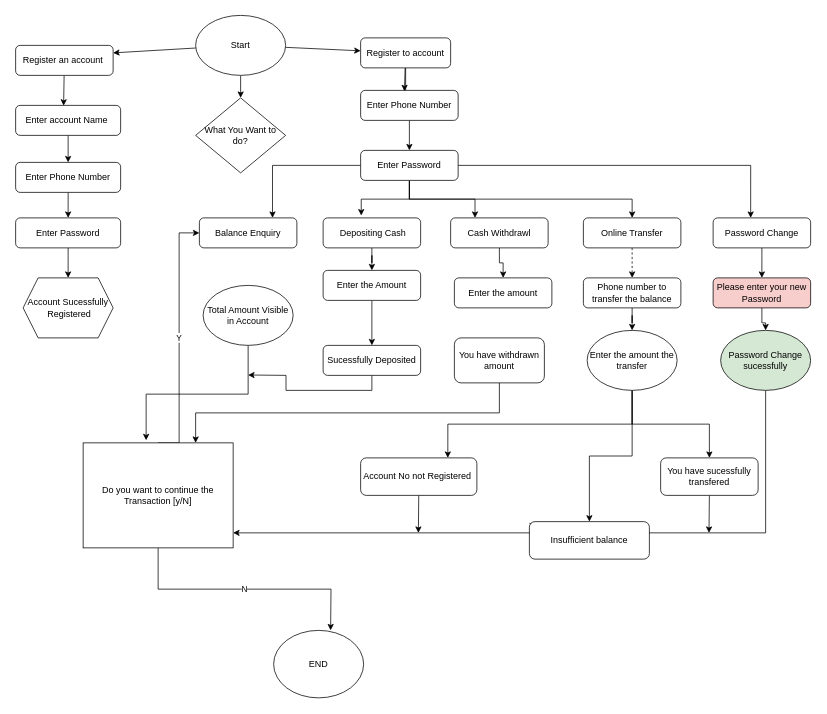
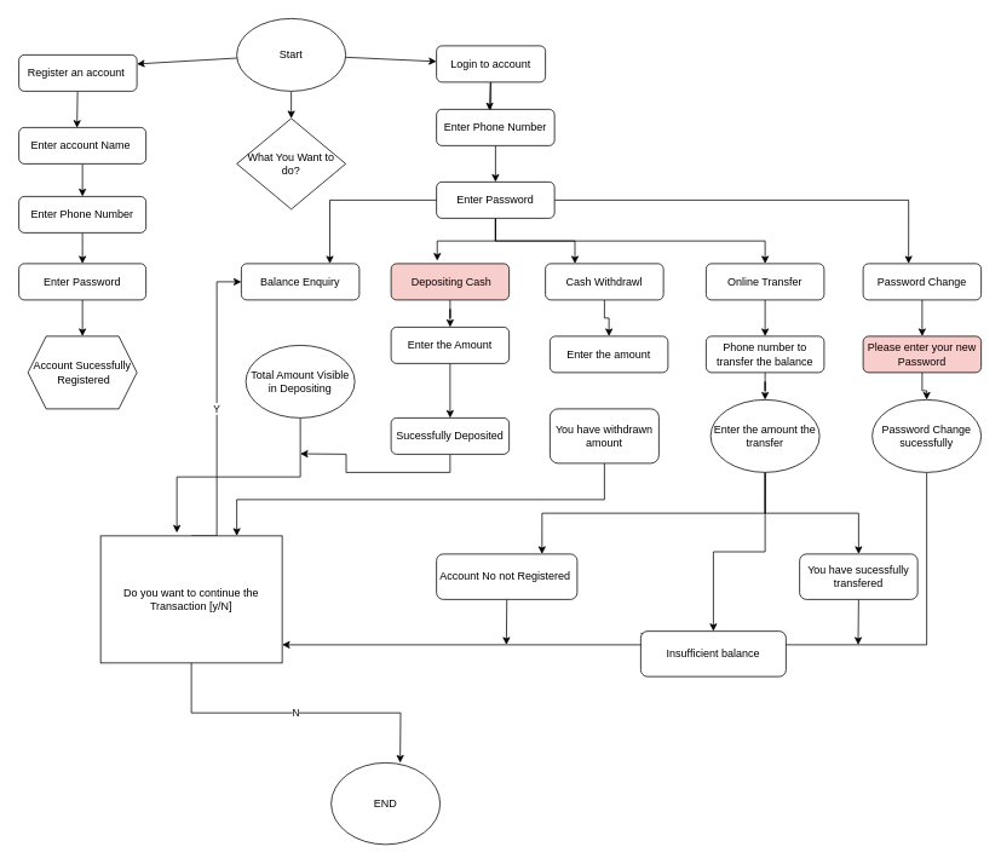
  <mxCell id="0" />
  <mxCell id="1" parent="0" />
  <mxCell id="2" value="" style="edgeStyle=none;rounded=0;orthogonalLoop=1;jettySize=auto;html=1;" edge="1" parent="1" source="5" target="6"><mxGeometry relative="1" as="geometry" /></mxCell>
  <mxCell id="3" style="edgeStyle=none;rounded=0;orthogonalLoop=1;jettySize=auto;html=1;entryX=1;entryY=0.25;entryDx=0;entryDy=0;" edge="1" parent="1" source="5" target="8"><mxGeometry relative="1" as="geometry" /></mxCell>
  <mxCell id="4" style="edgeStyle=none;rounded=0;orthogonalLoop=1;jettySize=auto;html=1;" edge="1" parent="1" source="5" target="11"><mxGeometry relative="1" as="geometry" /></mxCell>
  <mxCell id="5" value="Start" style="ellipse;whiteSpace=wrap;html=1;" vertex="1" parent="1"><mxGeometry x="260" y="20" width="120" height="80" as="geometry" /></mxCell>
  <mxCell id="6" value="What You Want to do?" style="rhombus;whiteSpace=wrap;html=1;" vertex="1" parent="1"><mxGeometry x="260" y="130" width="120" height="100" as="geometry" /></mxCell>
  <mxCell id="7" style="edgeStyle=none;rounded=0;orthogonalLoop=1;jettySize=auto;html=1;entryX=0.457;entryY=0.01;entryDx=0;entryDy=0;entryPerimeter=0;" edge="1" parent="1" source="8" target="13"><mxGeometry relative="1" as="geometry" /></mxCell>
  <mxCell id="8" value="Register an account&amp;nbsp;" style="rounded=1;whiteSpace=wrap;html=1;" vertex="1" parent="1"><mxGeometry x="20" y="60" width="130" height="40" as="geometry" /></mxCell>
  <mxCell id="9" style="edgeStyle=none;rounded=0;orthogonalLoop=1;jettySize=auto;html=1;entryX=0.462;entryY=0.25;entryDx=0;entryDy=0;entryPerimeter=0;" edge="1" parent="1" source="11" target="19"><mxGeometry relative="1" as="geometry" /></mxCell>
  <mxCell id="10" style="edgeStyle=none;rounded=0;orthogonalLoop=1;jettySize=auto;html=1;entryX=0.449;entryY=0.03;entryDx=0;entryDy=0;entryPerimeter=0;" edge="1" parent="1" source="11" target="19"><mxGeometry relative="1" as="geometry" /></mxCell>
- <mxCell id="11" value="Register to account" style="rounded=1;whiteSpace=wrap;html=1;" vertex="1" parent="1"><mxGeometry x="480" y="50" width="120" height="40" as="geometry" /></mxCell>
+ <mxCell id="11" value="Login to account" style="rounded=1;whiteSpace=wrap;html=1;" vertex="1" parent="1"><mxGeometry x="480" y="50" width="120" height="40" as="geometry" /></mxCell>
  <mxCell id="12" style="edgeStyle=none;rounded=0;orthogonalLoop=1;jettySize=auto;html=1;entryX=0.5;entryY=0;entryDx=0;entryDy=0;" edge="1" parent="1" source="13" target="15"><mxGeometry relative="1" as="geometry" /></mxCell>
  <mxCell id="13" value="Enter account Name&amp;nbsp;" style="rounded=1;whiteSpace=wrap;html=1;" vertex="1" parent="1"><mxGeometry x="20" y="140" width="140" height="40" as="geometry" /></mxCell>
  <mxCell id="14" style="edgeStyle=none;rounded=0;orthogonalLoop=1;jettySize=auto;html=1;" edge="1" parent="1" source="15" target="17"><mxGeometry relative="1" as="geometry" /></mxCell>
  <mxCell id="15" value="Enter Phone Number" style="rounded=1;whiteSpace=wrap;html=1;" vertex="1" parent="1"><mxGeometry x="20" y="216" width="140" height="40" as="geometry" /></mxCell>
  <mxCell id="16" style="edgeStyle=none;rounded=0;orthogonalLoop=1;jettySize=auto;html=1;entryX=0.5;entryY=0;entryDx=0;entryDy=0;" edge="1" parent="1" source="17" target="26"><mxGeometry relative="1" as="geometry" /></mxCell>
  <mxCell id="17" value="Enter Password" style="rounded=1;whiteSpace=wrap;html=1;" vertex="1" parent="1"><mxGeometry x="20" y="290" width="140" height="40" as="geometry" /></mxCell>
  <mxCell id="18" style="edgeStyle=none;rounded=0;orthogonalLoop=1;jettySize=auto;html=1;entryX=0.5;entryY=0;entryDx=0;entryDy=0;" edge="1" parent="1" source="19" target="25"><mxGeometry relative="1" as="geometry" /></mxCell>
  <mxCell id="19" value="Enter Phone Number" style="rounded=1;whiteSpace=wrap;html=1;" vertex="1" parent="1"><mxGeometry x="480" y="120" width="130" height="40" as="geometry" /></mxCell>
  <mxCell id="20" style="edgeStyle=orthogonalEdgeStyle;rounded=0;orthogonalLoop=1;jettySize=auto;html=1;entryX=0.75;entryY=0;entryDx=0;entryDy=0;" edge="1" parent="1" source="25" target="35"><mxGeometry relative="1" as="geometry" /></mxCell>
  <mxCell id="21" style="edgeStyle=orthogonalEdgeStyle;rounded=0;orthogonalLoop=1;jettySize=auto;html=1;entryX=0.385;entryY=0;entryDx=0;entryDy=0;entryPerimeter=0;" edge="1" parent="1" source="25" target="34"><mxGeometry relative="1" as="geometry" /></mxCell>
  <mxCell id="22" style="edgeStyle=orthogonalEdgeStyle;rounded=0;orthogonalLoop=1;jettySize=auto;html=1;entryX=0.25;entryY=0;entryDx=0;entryDy=0;" edge="1" parent="1" source="25" target="30"><mxGeometry relative="1" as="geometry" /></mxCell>
  <mxCell id="23" style="edgeStyle=orthogonalEdgeStyle;rounded=0;orthogonalLoop=1;jettySize=auto;html=1;entryX=0.391;entryY=-0.08;entryDx=0;entryDy=0;entryPerimeter=0;" edge="1" parent="1" source="25" target="28"><mxGeometry relative="1" as="geometry" /></mxCell>
  <mxCell id="24" style="edgeStyle=orthogonalEdgeStyle;rounded=0;orthogonalLoop=1;jettySize=auto;html=1;exitX=0.5;exitY=1;exitDx=0;exitDy=0;" edge="1" parent="1" source="25" target="32"><mxGeometry relative="1" as="geometry" /></mxCell>
  <mxCell id="25" value="Enter Password" style="rounded=1;whiteSpace=wrap;html=1;" vertex="1" parent="1"><mxGeometry x="480" y="200" width="130" height="40" as="geometry" /></mxCell>
  <mxCell id="26" value="Account Sucessfully&lt;br&gt;&amp;nbsp;Registered" style="shape=hexagon;perimeter=hexagonPerimeter2;whiteSpace=wrap;html=1;fixedSize=1;" vertex="1" parent="1"><mxGeometry x="30" y="370" width="120" height="80" as="geometry" /></mxCell>
  <mxCell id="27" style="edgeStyle=orthogonalEdgeStyle;rounded=0;orthogonalLoop=1;jettySize=auto;html=1;entryX=0.5;entryY=0;entryDx=0;entryDy=0;" edge="1" parent="1" source="28" target="39"><mxGeometry relative="1" as="geometry" /></mxCell>
- <mxCell id="28" value="&amp;nbsp;Depositing Cash" style="rounded=1;whiteSpace=wrap;html=1;" vertex="1" parent="1"><mxGeometry x="430" y="290" width="130" height="40" as="geometry" /></mxCell>
+ <mxCell id="28" value="&amp;nbsp;Depositing Cash" style="rounded=1;whiteSpace=wrap;html=1;fillColor=#f8cecc;" vertex="1" parent="1"><mxGeometry x="430" y="290" width="130" height="40" as="geometry" /></mxCell>
  <mxCell id="29" style="edgeStyle=orthogonalEdgeStyle;rounded=0;orthogonalLoop=1;jettySize=auto;html=1;entryX=0.5;entryY=0;entryDx=0;entryDy=0;" edge="1" parent="1" source="30" target="40"><mxGeometry relative="1" as="geometry" /></mxCell>
  <mxCell id="30" value="Cash Withdrawl" style="rounded=1;whiteSpace=wrap;html=1;" vertex="1" parent="1"><mxGeometry x="600" y="290" width="130" height="40" as="geometry" /></mxCell>
- <mxCell id="31" style="edgeStyle=orthogonalEdgeStyle;rounded=0;orthogonalLoop=1;jettySize=auto;html=1;exitX=0.5;exitY=1;exitDx=0;exitDy=0;entryX=0.5;entryY=0;entryDx=0;entryDy=0;dashed=1;" edge="1" parent="1" source="32" target="42"><mxGeometry relative="1" as="geometry" /></mxCell>
+ <mxCell id="31" style="edgeStyle=orthogonalEdgeStyle;rounded=0;orthogonalLoop=1;jettySize=auto;html=1;exitX=0.5;exitY=1;exitDx=0;exitDy=0;entryX=0.5;entryY=0;entryDx=0;entryDy=0;" edge="1" parent="1" source="32" target="42"><mxGeometry relative="1" as="geometry" /></mxCell>
  <mxCell id="32" value="Online Transfer" style="rounded=1;whiteSpace=wrap;html=1;" vertex="1" parent="1"><mxGeometry x="777" y="290" width="130" height="40" as="geometry" /></mxCell>
  <mxCell id="33" style="edgeStyle=orthogonalEdgeStyle;rounded=0;orthogonalLoop=1;jettySize=auto;html=1;entryX=0.5;entryY=0;entryDx=0;entryDy=0;" edge="1" parent="1" source="34" target="48"><mxGeometry relative="1" as="geometry" /></mxCell>
  <mxCell id="34" value="Password Change" style="rounded=1;whiteSpace=wrap;html=1;" vertex="1" parent="1"><mxGeometry x="950" y="290" width="130" height="40" as="geometry" /></mxCell>
  <mxCell id="35" value="Balance Enquiry" style="rounded=1;whiteSpace=wrap;html=1;" vertex="1" parent="1"><mxGeometry x="265" y="290" width="130" height="40" as="geometry" /></mxCell>
  <mxCell id="36" style="edgeStyle=orthogonalEdgeStyle;rounded=0;orthogonalLoop=1;jettySize=auto;html=1;exitX=0.5;exitY=1;exitDx=0;exitDy=0;entryX=0.42;entryY=-0.025;entryDx=0;entryDy=0;entryPerimeter=0;" edge="1" parent="1" source="37" target="53"><mxGeometry relative="1" as="geometry" /></mxCell>
- <mxCell id="37" value="Total Amount Visible in Account&lt;br&gt;" style="ellipse;whiteSpace=wrap;html=1;" vertex="1" parent="1"><mxGeometry x="270" y="380" width="120" height="80" as="geometry" /></mxCell>
+ <mxCell id="37" value="Total Amount Visible in Depositing&lt;br&gt;" style="ellipse;whiteSpace=wrap;html=1;" vertex="1" parent="1"><mxGeometry x="270" y="380" width="120" height="80" as="geometry" /></mxCell>
  <mxCell id="38" style="edgeStyle=orthogonalEdgeStyle;rounded=0;orthogonalLoop=1;jettySize=auto;html=1;entryX=0.5;entryY=0;entryDx=0;entryDy=0;" edge="1" parent="1" source="39" target="63"><mxGeometry relative="1" as="geometry" /></mxCell>
  <mxCell id="39" value="Enter the Amount" style="rounded=1;whiteSpace=wrap;html=1;" vertex="1" parent="1"><mxGeometry x="430" y="360" width="130" height="40" as="geometry" /></mxCell>
  <mxCell id="40" value="Enter the amount" style="rounded=1;whiteSpace=wrap;html=1;" vertex="1" parent="1"><mxGeometry x="605" y="370" width="130" height="40" as="geometry" /></mxCell>
  <mxCell id="41" style="edgeStyle=orthogonalEdgeStyle;rounded=0;orthogonalLoop=1;jettySize=auto;html=1;" edge="1" parent="1" source="42" target="46"><mxGeometry relative="1" as="geometry" /></mxCell>
  <mxCell id="42" value="Phone number to transfer the balance" style="rounded=1;whiteSpace=wrap;html=1;" vertex="1" parent="1"><mxGeometry x="777" y="370" width="130" height="40" as="geometry" /></mxCell>
  <mxCell id="43" style="edgeStyle=orthogonalEdgeStyle;rounded=0;orthogonalLoop=1;jettySize=auto;html=1;exitX=0.5;exitY=1;exitDx=0;exitDy=0;" edge="1" parent="1" source="46" target="59"><mxGeometry relative="1" as="geometry" /></mxCell>
  <mxCell id="44" style="edgeStyle=orthogonalEdgeStyle;rounded=0;orthogonalLoop=1;jettySize=auto;html=1;exitX=0.5;exitY=1;exitDx=0;exitDy=0;entryX=0.75;entryY=0;entryDx=0;entryDy=0;" edge="1" parent="1" source="46" target="55"><mxGeometry relative="1" as="geometry" /></mxCell>
  <mxCell id="45" style="edgeStyle=orthogonalEdgeStyle;rounded=0;orthogonalLoop=1;jettySize=auto;html=1;exitX=0.5;exitY=1;exitDx=0;exitDy=0;entryX=0.5;entryY=0;entryDx=0;entryDy=0;" edge="1" parent="1" source="46" target="57"><mxGeometry relative="1" as="geometry" /></mxCell>
  <mxCell id="46" value="Enter the amount the transfer" style="ellipse;whiteSpace=wrap;html=1;" vertex="1" parent="1"><mxGeometry x="782" y="440" width="120" height="80" as="geometry" /></mxCell>
  <mxCell id="47" style="edgeStyle=orthogonalEdgeStyle;rounded=0;orthogonalLoop=1;jettySize=auto;html=1;entryX=0.5;entryY=0;entryDx=0;entryDy=0;" edge="1" parent="1" source="48" target="50"><mxGeometry relative="1" as="geometry" /></mxCell>
  <mxCell id="48" value="Please enter your new Password" style="rounded=1;whiteSpace=wrap;html=1;fillColor=#f8cecc;" vertex="1" parent="1"><mxGeometry x="950" y="370" width="130" height="40" as="geometry" /></mxCell>
  <mxCell id="49" style="edgeStyle=orthogonalEdgeStyle;rounded=0;orthogonalLoop=1;jettySize=auto;html=1;exitX=0.5;exitY=1;exitDx=0;exitDy=0;entryX=1;entryY=0.857;entryDx=0;entryDy=0;entryPerimeter=0;" edge="1" parent="1" source="50" target="53"><mxGeometry relative="1" as="geometry" /></mxCell>
- <mxCell id="50" value="Password Change sucessfully" style="ellipse;whiteSpace=wrap;html=1;fillColor=#d5e8d4;" vertex="1" parent="1"><mxGeometry x="960" y="440" width="120" height="80" as="geometry" /></mxCell>
+ <mxCell id="50" value="Password Change sucessfully" style="ellipse;whiteSpace=wrap;html=1;" vertex="1" parent="1"><mxGeometry x="960" y="440" width="120" height="80" as="geometry" /></mxCell>
  <mxCell id="51" value="N" style="edgeStyle=orthogonalEdgeStyle;rounded=0;orthogonalLoop=1;jettySize=auto;html=1;exitX=0.5;exitY=1;exitDx=0;exitDy=0;" edge="1" parent="1" source="53"><mxGeometry relative="1" as="geometry"><mxPoint x="440" as="targetPoint" y="840" /></mxGeometry></mxCell>
  <mxCell id="52" value="Y" style="edgeStyle=elbowEdgeStyle;rounded=0;orthogonalLoop=1;jettySize=auto;html=1;exitX=0.5;exitY=0;exitDx=0;exitDy=0;entryX=0;entryY=0.5;entryDx=0;entryDy=0;" edge="1" parent="1" source="53" target="35"><mxGeometry relative="1" as="geometry" /></mxCell>
  <mxCell id="53" value="&lt;span&gt;Do you want to continue the Transaction [y/N]&lt;/span&gt;" style="rounded=0;whiteSpace=wrap;html=1;" vertex="1" parent="1"><mxGeometry x="110" y="590" width="200" height="140" as="geometry" /></mxCell>
  <mxCell id="54" style="edgeStyle=none;rounded=0;orthogonalLoop=1;jettySize=auto;html=1;exitX=0.5;exitY=1;exitDx=0;exitDy=0;" edge="1" parent="1" source="55"><mxGeometry relative="1" as="geometry"><mxPoint x="557" y="710" as="targetPoint" /></mxGeometry></mxCell>
  <mxCell id="55" value="Account No not Registered&amp;nbsp;" style="rounded=1;whiteSpace=wrap;html=1;" vertex="1" parent="1"><mxGeometry x="480" y="610" width="155" height="50" as="geometry" /></mxCell>
  <mxCell id="56" style="edgeStyle=none;rounded=0;orthogonalLoop=1;jettySize=auto;html=1;" edge="1" parent="1" source="57"><mxGeometry relative="1" as="geometry"><mxPoint x="750" y="710" as="targetPoint" /></mxGeometry></mxCell>
  <mxCell id="57" value="Insufficient balance" style="rounded=1;whiteSpace=wrap;html=1;" vertex="1" parent="1"><mxGeometry x="705" y="695" width="160" height="50" as="geometry" /></mxCell>
  <mxCell id="58" style="edgeStyle=none;rounded=0;orthogonalLoop=1;jettySize=auto;html=1;exitX=0.5;exitY=1;exitDx=0;exitDy=0;" edge="1" parent="1" source="59"><mxGeometry relative="1" as="geometry"><mxPoint x="944.5" y="710" as="targetPoint" /></mxGeometry></mxCell>
  <mxCell id="59" value="You have sucessfully transfered" style="rounded=1;whiteSpace=wrap;html=1;" vertex="1" parent="1"><mxGeometry x="880" y="610" width="130" height="50" as="geometry" /></mxCell>
  <mxCell id="60" style="edgeStyle=orthogonalEdgeStyle;rounded=0;orthogonalLoop=1;jettySize=auto;html=1;exitX=0.5;exitY=1;exitDx=0;exitDy=0;entryX=0.75;entryY=0;entryDx=0;entryDy=0;" edge="1" parent="1" source="61" target="53"><mxGeometry relative="1" as="geometry" /></mxCell>
  <mxCell id="61" value="&lt;span&gt;You have withdrawn amount&lt;/span&gt;" style="rounded=1;whiteSpace=wrap;html=1;" vertex="1" parent="1"><mxGeometry x="605" y="450" width="120" height="60" as="geometry" /></mxCell>
  <mxCell id="62" style="edgeStyle=orthogonalEdgeStyle;rounded=0;orthogonalLoop=1;jettySize=auto;html=1;exitX=0.5;exitY=1;exitDx=0;exitDy=0;" edge="1" parent="1" source="63"><mxGeometry relative="1" as="geometry"><mxPoint x="330" y="499.5" as="targetPoint" /></mxGeometry></mxCell>
  <mxCell id="63" value="Sucessfully Deposited" style="rounded=1;whiteSpace=wrap;html=1;" vertex="1" parent="1"><mxGeometry x="430" y="460" width="130" height="40" as="geometry" /></mxCell>
  <mxCell id="64" value="END" style="ellipse;whiteSpace=wrap;html=1;" vertex="1" parent="1"><mxGeometry x="364" width="120" height="90" as="geometry" y="840" /></mxCell>
